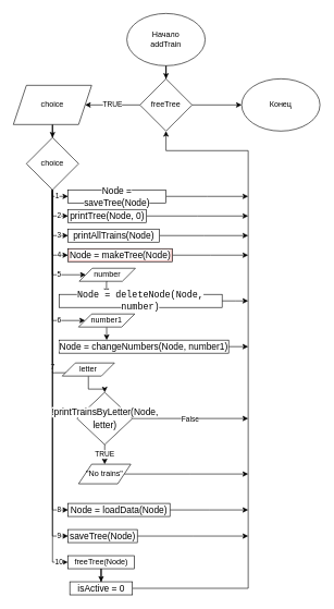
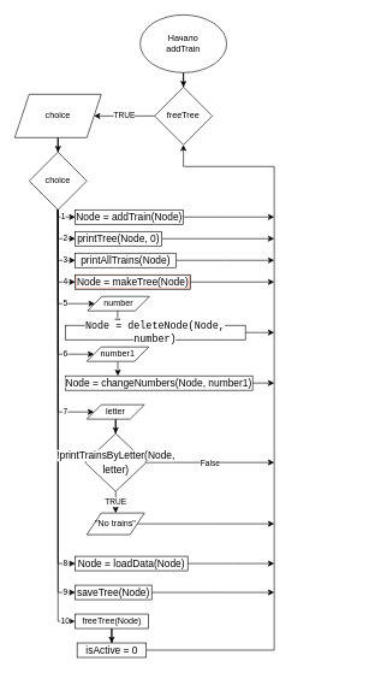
  <mxCell id="0" />
  <mxCell id="1" parent="0" />
  <mxCell id="2" style="edgeStyle=orthogonalEdgeStyle;rounded=0;orthogonalLoop=1;jettySize=auto;html=1;entryX=0.5;entryY=0;entryDx=0;entryDy=0;" edge="1" parent="1" source="3" target="6"><mxGeometry relative="1" as="geometry" /></mxCell>
  <mxCell id="3" value="Начало&lt;br&gt;addTrain" style="ellipse;whiteSpace=wrap;html=1;" vertex="1" parent="1"><mxGeometry x="194" y="20" width="120" height="80" as="geometry" /></mxCell>
  <mxCell id="4" value="TRUE" style="edgeStyle=orthogonalEdgeStyle;rounded=0;orthogonalLoop=1;jettySize=auto;html=1;" edge="1" parent="1" source="6" target="8"><mxGeometry relative="1" as="geometry" /></mxCell>
- <mxCell id="5" style="edgeStyle=orthogonalEdgeStyle;rounded=0;orthogonalLoop=1;jettySize=auto;html=1;entryX=0;entryY=0.5;entryDx=0;entryDy=0;" edge="1" parent="1" source="6" target="51"><mxGeometry relative="1" as="geometry" /></mxCell>
  <mxCell id="6" value="freeTree" style="rhombus;whiteSpace=wrap;html=1;" vertex="1" parent="1"><mxGeometry x="214" y="120" width="80" height="80" as="geometry" /></mxCell>
  <mxCell id="7" style="edgeStyle=orthogonalEdgeStyle;rounded=0;orthogonalLoop=1;jettySize=auto;html=1;" edge="1" parent="1" source="8" target="19"><mxGeometry relative="1" as="geometry" /></mxCell>
  <mxCell id="8" value="choice" style="shape=parallelogram;perimeter=parallelogramPerimeter;whiteSpace=wrap;html=1;fixedSize=1;" vertex="1" parent="1"><mxGeometry x="20" y="130" width="120" height="60" as="geometry" /></mxCell>
  <mxCell id="9" value="2" style="edgeStyle=orthogonalEdgeStyle;rounded=0;orthogonalLoop=1;jettySize=auto;html=1;entryX=0;entryY=0.5;entryDx=0;entryDy=0;" edge="1" parent="1" source="19" target="23"><mxGeometry x="0.562" relative="1" as="geometry"><mxPoint as="offset" /></mxGeometry></mxCell>
  <mxCell id="10" value="3" style="edgeStyle=orthogonalEdgeStyle;rounded=0;orthogonalLoop=1;jettySize=auto;html=1;entryX=0;entryY=0.5;entryDx=0;entryDy=0;" edge="1" parent="1" source="19" target="25"><mxGeometry x="0.702" relative="1" as="geometry"><mxPoint as="offset" /></mxGeometry></mxCell>
  <mxCell id="11" value="4" style="edgeStyle=orthogonalEdgeStyle;rounded=0;orthogonalLoop=1;jettySize=auto;html=1;entryX=0;entryY=0.5;entryDx=0;entryDy=0;" edge="1" parent="1" source="19" target="27"><mxGeometry x="0.774" relative="1" as="geometry"><mxPoint as="offset" /></mxGeometry></mxCell>
  <mxCell id="12" value="1" style="edgeStyle=orthogonalEdgeStyle;rounded=0;orthogonalLoop=1;jettySize=auto;html=1;entryX=0;entryY=0.5;entryDx=0;entryDy=0;" edge="1" parent="1" source="19" target="21"><mxGeometry relative="1" as="geometry"><Array as="points"><mxPoint x="80" y="300" /></Array></mxGeometry></mxCell>
  <mxCell id="13" value="5" style="edgeStyle=orthogonalEdgeStyle;rounded=0;orthogonalLoop=1;jettySize=auto;html=1;entryX=0;entryY=0.5;entryDx=0;entryDy=0;" edge="1" parent="1" source="19" target="29"><mxGeometry x="0.547" relative="1" as="geometry"><Array as="points"><mxPoint x="80" y="420" /></Array><mxPoint as="offset" /></mxGeometry></mxCell>
  <mxCell id="14" value="6" style="edgeStyle=orthogonalEdgeStyle;rounded=0;orthogonalLoop=1;jettySize=auto;html=1;entryX=0;entryY=0.5;entryDx=0;entryDy=0;" edge="1" parent="1" source="19" target="33"><mxGeometry x="0.68" relative="1" as="geometry"><Array as="points"><mxPoint x="80" y="490" /></Array><mxPoint as="offset" /></mxGeometry></mxCell>
  <mxCell id="15" value="7" style="edgeStyle=orthogonalEdgeStyle;rounded=0;orthogonalLoop=1;jettySize=auto;html=1;entryX=0;entryY=0.5;entryDx=0;entryDy=0;" edge="1" parent="1" source="19" target="37"><mxGeometry x="0.758" relative="1" as="geometry"><Array as="points"><mxPoint x="80" y="570" /></Array><mxPoint as="offset" /></mxGeometry></mxCell>
  <mxCell id="16" value="8" style="edgeStyle=orthogonalEdgeStyle;rounded=0;orthogonalLoop=1;jettySize=auto;html=1;entryX=0;entryY=0.5;entryDx=0;entryDy=0;" edge="1" parent="1" source="19" target="44"><mxGeometry x="0.946" relative="1" as="geometry"><mxPoint as="offset" /></mxGeometry></mxCell>
  <mxCell id="17" value="9" style="edgeStyle=orthogonalEdgeStyle;rounded=0;orthogonalLoop=1;jettySize=auto;html=1;entryX=0;entryY=0.5;entryDx=0;entryDy=0;" edge="1" parent="1" source="19" target="46"><mxGeometry x="0.95" relative="1" as="geometry"><mxPoint as="offset" /></mxGeometry></mxCell>
  <mxCell id="18" value="10" style="edgeStyle=orthogonalEdgeStyle;rounded=0;orthogonalLoop=1;jettySize=auto;html=1;entryX=0;entryY=0.5;entryDx=0;entryDy=0;" edge="1" parent="1" source="19" target="50"><mxGeometry x="0.955" relative="1" as="geometry"><mxPoint as="offset" /></mxGeometry></mxCell>
  <mxCell id="19" value="choice" style="rhombus;whiteSpace=wrap;html=1;" vertex="1" parent="1"><mxGeometry x="40" y="210" width="80" height="80" as="geometry" /></mxCell>
  <mxCell id="20" style="edgeStyle=orthogonalEdgeStyle;rounded=0;orthogonalLoop=1;jettySize=auto;html=1;" edge="1" parent="1" source="21"><mxGeometry relative="1" as="geometry"><mxPoint x="380" y="300" as="targetPoint" /></mxGeometry></mxCell>
- <mxCell id="21" value="&lt;div style=&quot;font-size: 14px; line-height: 19px;&quot;&gt;&lt;span style=&quot;background-color: rgb(255, 255, 255);&quot;&gt;Node = saveTree(Node)&lt;/span&gt;&lt;/div&gt;" style="rounded=0;whiteSpace=wrap;html=1;" vertex="1" parent="1"><mxGeometry x="104" y="290" width="150" height="20" as="geometry" /></mxCell>
+ <mxCell id="21" value="&lt;div style=&quot;font-size: 14px; line-height: 19px;&quot;&gt;&lt;span style=&quot;background-color: rgb(255, 255, 255);&quot;&gt;Node = addTrain(Node)&lt;/span&gt;&lt;/div&gt;" style="rounded=0;whiteSpace=wrap;html=1;" vertex="1" parent="1"><mxGeometry x="104" y="290" width="150" height="20" as="geometry" /></mxCell>
  <mxCell id="22" style="edgeStyle=orthogonalEdgeStyle;rounded=0;orthogonalLoop=1;jettySize=auto;html=1;" edge="1" parent="1" source="23"><mxGeometry relative="1" as="geometry"><mxPoint x="380" y="330" as="targetPoint" /></mxGeometry></mxCell>
  <mxCell id="23" value="&lt;div style=&quot;font-size: 14px; line-height: 19px;&quot;&gt;&lt;span style=&quot;background-color: rgb(255, 255, 255);&quot;&gt;printTree(Node, 0)&lt;/span&gt;&lt;/div&gt;" style="rounded=0;whiteSpace=wrap;html=1;" vertex="1" parent="1"><mxGeometry x="104" y="320" width="120" height="20" as="geometry" /></mxCell>
  <mxCell id="24" style="edgeStyle=orthogonalEdgeStyle;rounded=0;orthogonalLoop=1;jettySize=auto;html=1;" edge="1" parent="1" source="25"><mxGeometry relative="1" as="geometry"><mxPoint x="380" y="360" as="targetPoint" /></mxGeometry></mxCell>
  <mxCell id="25" value="&lt;div style=&quot;font-size: 14px; line-height: 19px;&quot;&gt;&lt;span style=&quot;background-color: rgb(255, 255, 255);&quot;&gt;printAllTrains(Node)&lt;/span&gt;&lt;/div&gt;" style="rounded=0;whiteSpace=wrap;html=1;" vertex="1" parent="1"><mxGeometry x="104" y="350" width="140" height="20" as="geometry" /></mxCell>
  <mxCell id="26" style="edgeStyle=orthogonalEdgeStyle;rounded=0;orthogonalLoop=1;jettySize=auto;html=1;" edge="1" parent="1" source="27"><mxGeometry relative="1" as="geometry"><mxPoint x="380" y="390" as="targetPoint" /></mxGeometry></mxCell>
  <mxCell id="27" value="&lt;div style=&quot;font-size: 14px; line-height: 19px;&quot;&gt;&lt;span style=&quot;background-color: rgb(255, 255, 255);&quot;&gt;Node = makeTree(Node)&lt;/span&gt;&lt;/div&gt;" style="rounded=0;whiteSpace=wrap;html=1;fillColor=#f8cecc;" vertex="1" parent="1"><mxGeometry x="104" y="380" width="160" height="20" as="geometry" /></mxCell>
  <mxCell id="28" style="edgeStyle=orthogonalEdgeStyle;rounded=0;orthogonalLoop=1;jettySize=auto;html=1;exitX=0.5;exitY=1;exitDx=0;exitDy=0;entryX=0.291;entryY=-0.033;entryDx=0;entryDy=0;entryPerimeter=0;" edge="1" parent="1" source="29" target="31"><mxGeometry relative="1" as="geometry" /></mxCell>
  <mxCell id="29" value="number" style="shape=parallelogram;perimeter=parallelogramPerimeter;whiteSpace=wrap;html=1;fixedSize=1;" vertex="1" parent="1"><mxGeometry x="121" y="410" width="86" height="20" as="geometry" /></mxCell>
  <mxCell id="30" style="edgeStyle=orthogonalEdgeStyle;rounded=0;orthogonalLoop=1;jettySize=auto;html=1;" edge="1" parent="1" source="31"><mxGeometry relative="1" as="geometry"><mxPoint x="380" y="460" as="targetPoint" /></mxGeometry></mxCell>
  <mxCell id="31" value="&lt;div style=&quot;font-family: Consolas, &amp;quot;Courier New&amp;quot;, monospace; font-size: 14px; line-height: 19px;&quot;&gt;&lt;span style=&quot;background-color: rgb(255, 255, 255);&quot;&gt;Node = deleteNode(Node, number)&lt;/span&gt;&lt;/div&gt;" style="rounded=0;whiteSpace=wrap;html=1;" vertex="1" parent="1"><mxGeometry x="90" y="450" width="250" height="20" as="geometry" /></mxCell>
  <mxCell id="32" style="edgeStyle=orthogonalEdgeStyle;rounded=0;orthogonalLoop=1;jettySize=auto;html=1;entryX=0.281;entryY=0;entryDx=0;entryDy=0;entryPerimeter=0;" edge="1" parent="1" source="33" target="35"><mxGeometry relative="1" as="geometry" /></mxCell>
  <mxCell id="33" value="number1" style="shape=parallelogram;perimeter=parallelogramPerimeter;whiteSpace=wrap;html=1;fixedSize=1;" vertex="1" parent="1"><mxGeometry x="120" y="480" width="86" height="20" as="geometry" /></mxCell>
  <mxCell id="34" style="edgeStyle=orthogonalEdgeStyle;rounded=0;orthogonalLoop=1;jettySize=auto;html=1;" edge="1" parent="1" source="35"><mxGeometry relative="1" as="geometry"><mxPoint x="380" y="530" as="targetPoint" /></mxGeometry></mxCell>
  <mxCell id="35" value="&lt;div style=&quot;font-size: 14px; line-height: 19px;&quot;&gt;&lt;div style=&quot;line-height: 19px;&quot;&gt;&lt;span style=&quot;background-color: rgb(255, 255, 255);&quot;&gt;Node = changeNumbers(Node, number1)&lt;/span&gt;&lt;/div&gt;&lt;/div&gt;" style="rounded=0;whiteSpace=wrap;html=1;" vertex="1" parent="1"><mxGeometry x="90" y="520" width="260" height="20" as="geometry" /></mxCell>
  <mxCell id="36" style="edgeStyle=orthogonalEdgeStyle;rounded=0;orthogonalLoop=1;jettySize=auto;html=1;" edge="1" parent="1" source="37" target="40"><mxGeometry relative="1" as="geometry" /></mxCell>
- <mxCell id="37" value="letter" style="shape=parallelogram;perimeter=parallelogramPerimeter;whiteSpace=wrap;html=1;fixedSize=1;" vertex="1" parent="1"><mxGeometry x="95" y="555" width="80" height="20" as="geometry" /></mxCell>
+ <mxCell id="37" value="letter" style="shape=parallelogram;perimeter=parallelogramPerimeter;whiteSpace=wrap;html=1;fixedSize=1;" vertex="1" parent="1"><mxGeometry x="120" y="560" width="80" height="20" as="geometry" /></mxCell>
  <mxCell id="38" value="TRUE" style="edgeStyle=orthogonalEdgeStyle;rounded=0;orthogonalLoop=1;jettySize=auto;html=1;entryX=0.5;entryY=0;entryDx=0;entryDy=0;" edge="1" parent="1" source="40" target="42"><mxGeometry relative="1" as="geometry" /></mxCell>
  <mxCell id="39" value="False" style="edgeStyle=orthogonalEdgeStyle;rounded=0;orthogonalLoop=1;jettySize=auto;html=1;" edge="1" parent="1" source="40"><mxGeometry relative="1" as="geometry"><mxPoint x="380" y="640" as="targetPoint" /></mxGeometry></mxCell>
  <mxCell id="40" value="&lt;div style=&quot;font-size: 14px; line-height: 19px;&quot;&gt;&lt;span style=&quot;background-color: rgb(255, 255, 255);&quot;&gt;!printTrainsByLetter(Node, letter)&lt;/span&gt;&lt;/div&gt;" style="rhombus;whiteSpace=wrap;html=1;" vertex="1" parent="1"><mxGeometry x="117.5" y="600" width="85" height="80" as="geometry" /></mxCell>
  <mxCell id="41" style="edgeStyle=orthogonalEdgeStyle;rounded=0;orthogonalLoop=1;jettySize=auto;html=1;" edge="1" parent="1" source="42"><mxGeometry relative="1" as="geometry"><mxPoint x="380" y="725" as="targetPoint" /></mxGeometry></mxCell>
  <mxCell id="42" value="&quot;No trains&quot;" style="shape=parallelogram;perimeter=parallelogramPerimeter;whiteSpace=wrap;html=1;fixedSize=1;" vertex="1" parent="1"><mxGeometry x="120" y="710" width="80" height="30" as="geometry" /></mxCell>
  <mxCell id="43" style="edgeStyle=orthogonalEdgeStyle;rounded=0;orthogonalLoop=1;jettySize=auto;html=1;" edge="1" parent="1" source="44"><mxGeometry relative="1" as="geometry"><mxPoint x="380" y="780" as="targetPoint" /></mxGeometry></mxCell>
  <mxCell id="44" value="&lt;div style=&quot;font-size: 14px; line-height: 19px;&quot;&gt;&lt;span style=&quot;background-color: rgb(255, 255, 255);&quot;&gt;Node = loadData(Node)&lt;/span&gt;&lt;/div&gt;" style="rounded=0;whiteSpace=wrap;html=1;" vertex="1" parent="1"><mxGeometry x="104" y="770" width="156" height="20" as="geometry" /></mxCell>
  <mxCell id="45" style="edgeStyle=orthogonalEdgeStyle;rounded=0;orthogonalLoop=1;jettySize=auto;html=1;" edge="1" parent="1" source="46"><mxGeometry relative="1" as="geometry"><mxPoint x="380" y="820" as="targetPoint" /></mxGeometry></mxCell>
  <mxCell id="46" value="&lt;div style=&quot;font-size: 14px; line-height: 19px;&quot;&gt;&lt;span style=&quot;background-color: rgb(255, 255, 255);&quot;&gt;saveTree(Node)&lt;/span&gt;&lt;/div&gt;" style="rounded=0;whiteSpace=wrap;html=1;" vertex="1" parent="1"><mxGeometry x="104" y="810" width="106" height="20" as="geometry" /></mxCell>
  <mxCell id="47" style="edgeStyle=orthogonalEdgeStyle;rounded=0;orthogonalLoop=1;jettySize=auto;html=1;entryX=0.5;entryY=1;entryDx=0;entryDy=0;" edge="1" parent="1" source="48" target="6"><mxGeometry relative="1" as="geometry"><Array as="points"><mxPoint x="380" y="900" /><mxPoint x="380" y="230" /><mxPoint x="254" y="230" /></Array></mxGeometry></mxCell>
  <mxCell id="48" value="&lt;div style=&quot;font-size: 14px; line-height: 19px;&quot;&gt;&lt;span style=&quot;background-color: rgb(255, 255, 255);&quot;&gt;isActive = 0&lt;/span&gt;&lt;/div&gt;" style="rounded=0;whiteSpace=wrap;html=1;" vertex="1" parent="1"><mxGeometry x="106.5" y="890" width="96" height="20" as="geometry" /></mxCell>
  <mxCell id="49" style="edgeStyle=orthogonalEdgeStyle;rounded=0;orthogonalLoop=1;jettySize=auto;html=1;entryX=0.5;entryY=0;entryDx=0;entryDy=0;" edge="1" parent="1" source="50" target="48"><mxGeometry relative="1" as="geometry" /></mxCell>
  <mxCell id="50" value="freeTree(Node)" style="rounded=0;whiteSpace=wrap;html=1;" vertex="1" parent="1"><mxGeometry x="103.5" y="850" width="102" height="20" as="geometry" /></mxCell>
- <mxCell id="51" value="Конец" style="ellipse;whiteSpace=wrap;html=1;" vertex="1" parent="1"><mxGeometry x="370" y="120" width="120" height="80" as="geometry" /></mxCell>
